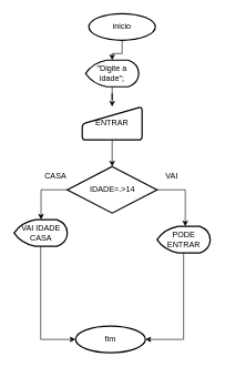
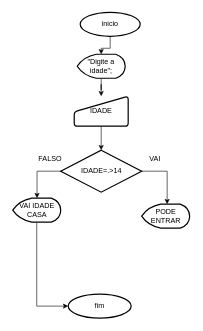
  <mxCell id="0" />
  <mxCell id="1" parent="0" />
  <mxCell id="2" value="" style="edgeStyle=orthogonalEdgeStyle;rounded=0;orthogonalLoop=1;jettySize=auto;html=1;" edge="1" parent="1" source="3" target="15"><mxGeometry relative="1" as="geometry" /></mxCell>
  <mxCell id="3" value="inicio" style="strokeWidth=2;html=1;shape=mxgraph.flowchart.start_1;whiteSpace=wrap;" vertex="1" parent="1"><mxGeometry x="133" y="20" width="100" height="40" as="geometry" /></mxCell>
  <mxCell id="4" value="fim" style="strokeWidth=2;html=1;shape=mxgraph.flowchart.start_1;whiteSpace=wrap;" vertex="1" parent="1"><mxGeometry x="113" y="490" width="105" height="40" as="geometry" /></mxCell>
  <mxCell id="5" value="" style="edgeStyle=orthogonalEdgeStyle;rounded=0;orthogonalLoop=1;jettySize=auto;html=1;" edge="1" parent="1" source="6" target="9"><mxGeometry relative="1" as="geometry" /></mxCell>
- <mxCell id="6" value="ENTRAR" style="html=1;strokeWidth=2;shape=manualInput;whiteSpace=wrap;rounded=1;size=26;arcSize=11;" vertex="1" parent="1"><mxGeometry x="123" y="160" width="90" height="50" as="geometry" /></mxCell>
+ <mxCell id="6" value="IDADE" style="html=1;strokeWidth=2;shape=manualInput;whiteSpace=wrap;rounded=1;size=26;arcSize=11;" vertex="1" parent="1"><mxGeometry x="123" y="160" width="90" height="50" as="geometry" /></mxCell>
  <mxCell id="7" value="" style="edgeStyle=orthogonalEdgeStyle;rounded=0;orthogonalLoop=1;jettySize=auto;html=1;" edge="1" parent="1" source="9" target="11"><mxGeometry relative="1" as="geometry"><Array as="points"><mxPoint x="278" y="285" /></Array></mxGeometry></mxCell>
  <mxCell id="8" value="" style="edgeStyle=orthogonalEdgeStyle;rounded=0;orthogonalLoop=1;jettySize=auto;html=1;" edge="1" parent="1" source="9" target="13"><mxGeometry relative="1" as="geometry"><Array as="points"><mxPoint x="61" y="285" /></Array></mxGeometry></mxCell>
  <mxCell id="9" value="IDADE=.&amp;gt;14" style="strokeWidth=2;html=1;shape=mxgraph.flowchart.decision;whiteSpace=wrap;" vertex="1" parent="1"><mxGeometry x="100.5" y="250" width="135" height="70" as="geometry" /></mxCell>
- <mxCell id="10" value="" style="edgeStyle=orthogonalEdgeStyle;rounded=0;orthogonalLoop=1;jettySize=auto;html=1;" edge="1" parent="1" source="11" target="4"><mxGeometry relative="1" as="geometry"><Array as="points"><mxPoint x="276" y="510" /></Array></mxGeometry></mxCell>
  <mxCell id="11" value="PODE ENTRAR" style="strokeWidth=2;html=1;shape=mxgraph.flowchart.display;whiteSpace=wrap;" vertex="1" parent="1"><mxGeometry x="235.5" y="340" width="80" height="40" as="geometry" /></mxCell>
  <mxCell id="12" value="" style="edgeStyle=orthogonalEdgeStyle;rounded=0;orthogonalLoop=1;jettySize=auto;html=1;" edge="1" parent="1" source="13" target="4"><mxGeometry relative="1" as="geometry"><Array as="points"><mxPoint x="61" y="510" /></Array></mxGeometry></mxCell>
  <mxCell id="13" value="VAI IDADE CASA" style="strokeWidth=2;html=1;shape=mxgraph.flowchart.display;whiteSpace=wrap;" vertex="1" parent="1"><mxGeometry x="20.5" y="330" width="80" height="40" as="geometry" /></mxCell>
  <mxCell id="14" value="" style="edgeStyle=orthogonalEdgeStyle;rounded=0;orthogonalLoop=1;jettySize=auto;html=1;" edge="1" parent="1" source="15" target="6"><mxGeometry relative="1" as="geometry" /></mxCell>
  <mxCell id="15" value="&quot;Digite a idade&quot;;" style="strokeWidth=2;html=1;shape=mxgraph.flowchart.display;whiteSpace=wrap;" vertex="1" parent="1"><mxGeometry x="128" y="90" width="80" height="40" as="geometry" /></mxCell>
  <mxCell id="16" value="VAI" style="text;html=1;strokeColor=none;fillColor=none;align=center;verticalAlign=middle;whiteSpace=wrap;rounded=0;" vertex="1" parent="1"><mxGeometry x="228" y="250" width="60" height="30" as="geometry" /></mxCell>
- <mxCell id="17" value="CASA" style="text;html=1;strokeColor=none;fillColor=none;align=center;verticalAlign=middle;whiteSpace=wrap;rounded=0;" vertex="1" parent="1"><mxGeometry x="53" y="250" width="60" height="30" as="geometry" /></mxCell>
+ <mxCell id="17" value="FALSO" style="text;html=1;strokeColor=none;fillColor=none;align=center;verticalAlign=middle;whiteSpace=wrap;rounded=0;" vertex="1" parent="1"><mxGeometry x="53" y="250" width="60" height="30" as="geometry" /></mxCell>
